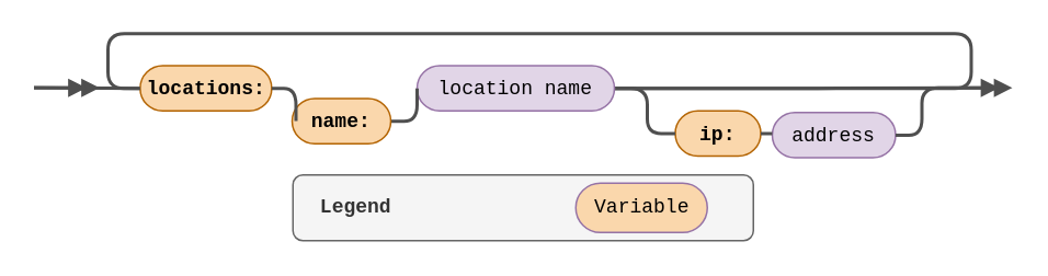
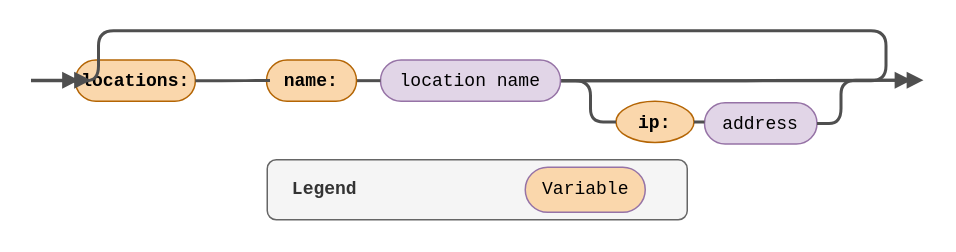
  <mxCell id="0" />
  <mxCell id="1" parent="0" />
  <mxCell id="2" value="" style="group;" parent="1" vertex="1" connectable="0"><mxGeometry x="177.5" y="106" width="280" height="40" as="geometry" /></mxCell>
  <mxCell id="3" value="&lt;b&gt;&amp;nbsp; Legend&lt;/b&gt;" style="text;html=1;align=left;verticalAlign=middle;whiteSpace=wrap;rounded=1;fontFamily=Courier New;perimeterSpacing=6;shadow=0;fillColor=#f5f5f5;fontColor=#333333;strokeColor=#666666;" parent="2" vertex="1"><mxGeometry width="280" height="40" as="geometry" /></mxCell>
  <mxCell id="4" value="&lt;span style=&quot;font-weight: normal;&quot;&gt;Variable&lt;/span&gt;" style="rounded=1;whiteSpace=wrap;html=1;fillColor=#fad7ac;strokeColor=#9673a6;arcSize=50;fontStyle=1;fontFamily=Courier New;perimeterSpacing=6;shadow=0;" parent="2" vertex="1"><mxGeometry x="172" y="5" width="80" height="30" as="geometry" /></mxCell>
  <mxCell id="5" value="" style="group" vertex="1" connectable="0" parent="1"><mxGeometry x="20" y="20" width="595" height="75.53" as="geometry" /></mxCell>
  <mxCell id="6" style="edgeStyle=orthogonalEdgeStyle;shape=connector;rounded=1;orthogonalLoop=1;jettySize=auto;html=1;exitX=0;exitY=0.5;exitDx=0;exitDy=0;labelBackgroundColor=default;strokeColor=#4F4F4F;strokeWidth=2;fontFamily=Helvetica;fontSize=12;fontColor=default;endArrow=none;endFill=0;fontStyle=0" parent="5" source="7" edge="1"><mxGeometry relative="1" as="geometry"><mxPoint y="32.8" as="targetPoint" /></mxGeometry></mxCell>
- <mxCell id="7" value="&lt;p&gt;&lt;font face=&quot;Courier New&quot;&gt;locations:&lt;/font&gt;&lt;/p&gt;" style="rounded=1;whiteSpace=wrap;html=1;arcSize=50;fillColor=#fad7ac;strokeColor=#b46504;fontStyle=1" parent="5" vertex="1"><mxGeometry x="64.57" y="19.53" width="80" height="27.5" as="geometry" /></mxCell>
+ <mxCell id="7" value="&lt;p&gt;&lt;font face=&quot;Courier New&quot;&gt;locations:&lt;/font&gt;&lt;/p&gt;" style="rounded=1;whiteSpace=wrap;html=1;arcSize=50;fillColor=#fad7ac;strokeColor=#b46504;fontStyle=1" parent="5" vertex="1"><mxGeometry x="29.57" y="19.53" width="80" height="27.5" as="geometry" /></mxCell>
  <mxCell id="8" value="" style="edgeStyle=orthogonalEdgeStyle;shape=connector;rounded=1;orthogonalLoop=1;jettySize=auto;html=1;labelBackgroundColor=default;strokeColor=#4F4F4F;strokeWidth=2;fontFamily=Helvetica;fontSize=12;fontColor=default;endArrow=none;endFill=0;fontStyle=0" parent="5" edge="1"><mxGeometry relative="1" as="geometry"><mxPoint x="150" y="33" as="sourcePoint" /><mxPoint x="150" y="33" as="targetPoint" /><Array as="points"><mxPoint x="150" y="33" /><mxPoint x="150" y="33" /></Array></mxGeometry></mxCell>
  <mxCell id="9" value="" style="endArrow=doubleBlock;html=1;rounded=1;labelBackgroundColor=default;strokeColor=#4F4F4F;strokeWidth=2;fontFamily=Helvetica;fontSize=12;fontColor=default;shape=connector;endFill=1;fontStyle=0" parent="5" edge="1"><mxGeometry width="50" height="50" relative="1" as="geometry"><mxPoint x="7.105e-15" y="33" as="sourcePoint" /><mxPoint x="40" y="33" as="targetPoint" /></mxGeometry></mxCell>
  <mxCell id="10" value="" style="group;fontStyle=0" parent="5" vertex="1" connectable="0"><mxGeometry x="390" y="47.03" width="138" height="28.5" as="geometry" /></mxCell>
- <mxCell id="11" value="&lt;p&gt;&lt;font face=&quot;Courier New&quot;&gt;ip:&lt;/font&gt;&lt;/p&gt;" style="rounded=1;whiteSpace=wrap;html=1;arcSize=50;fillColor=#fad7ac;strokeColor=#b46504;fontStyle=1" parent="10" vertex="1"><mxGeometry width="52" height="27.5" as="geometry" /></mxCell>
+ <mxCell id="11" value="&lt;p&gt;&lt;font face=&quot;Courier New&quot;&gt;ip:&lt;/font&gt;&lt;/p&gt;" style="ellipse;whiteSpace=wrap;html=1;arcSize=50;fillColor=#fad7ac;strokeColor=#b46504;fontStyle=1;" parent="10" vertex="1"><mxGeometry width="52" height="27.5" as="geometry" /></mxCell>
  <mxCell id="12" value="&lt;p&gt;&lt;font face=&quot;Courier New&quot;&gt;&lt;span style=&quot;font-weight: normal;&quot;&gt;address&lt;/span&gt;&lt;/font&gt;&lt;/p&gt;" style="rounded=1;whiteSpace=wrap;html=1;arcSize=50;fillColor=#e1d5e7;strokeColor=#9673a6;fontStyle=1" parent="10" vertex="1"><mxGeometry x="59" y="1" width="75" height="27.5" as="geometry" /></mxCell>
  <mxCell id="13" style="edgeStyle=orthogonalEdgeStyle;shape=connector;rounded=1;jumpStyle=none;orthogonalLoop=1;jettySize=auto;html=1;exitX=1;exitY=0.5;exitDx=0;exitDy=0;entryX=0;entryY=0.5;entryDx=0;entryDy=0;labelBackgroundColor=default;strokeColor=#4F4F4F;strokeWidth=2;fontFamily=Helvetica;fontSize=12;fontColor=default;startArrow=none;startFill=0;endArrow=none;endFill=0;elbow=vertical;fontStyle=0" parent="10" source="11" target="12" edge="1"><mxGeometry relative="1" as="geometry" /></mxCell>
  <mxCell id="14" style="edgeStyle=orthogonalEdgeStyle;shape=connector;rounded=1;orthogonalLoop=1;jettySize=auto;html=1;exitX=1;exitY=0.5;exitDx=0;exitDy=0;entryX=0;entryY=0.5;entryDx=0;entryDy=0;labelBackgroundColor=default;strokeColor=#4F4F4F;strokeWidth=2;fontFamily=Helvetica;fontSize=12;fontColor=default;endArrow=none;endFill=0;fontStyle=0" edge="1" parent="5" source="18" target="11"><mxGeometry relative="1" as="geometry" /></mxCell>
  <mxCell id="15" value="" style="endArrow=doubleBlock;html=1;rounded=1;labelBackgroundColor=default;strokeColor=#4F4F4F;strokeWidth=2;fontFamily=Helvetica;fontSize=12;fontColor=default;shape=connector;endFill=1;fontStyle=0" edge="1" parent="5"><mxGeometry width="50" height="50" relative="1" as="geometry"><mxPoint x="570" y="33" as="sourcePoint" /><mxPoint x="595" y="33" as="targetPoint" /></mxGeometry></mxCell>
  <mxCell id="16" style="edgeStyle=orthogonalEdgeStyle;shape=connector;rounded=1;orthogonalLoop=1;jettySize=auto;html=1;exitX=1;exitY=0.5;exitDx=0;exitDy=0;labelBackgroundColor=default;strokeColor=#4F4F4F;strokeWidth=2;fontFamily=Helvetica;fontSize=12;fontColor=default;endArrow=none;endFill=0;fontStyle=0" edge="1" parent="5" source="18"><mxGeometry relative="1" as="geometry"><mxPoint x="580" y="33" as="targetPoint" /></mxGeometry></mxCell>
  <mxCell id="17" style="edgeStyle=orthogonalEdgeStyle;shape=connector;rounded=1;orthogonalLoop=1;jettySize=auto;html=1;exitX=1;exitY=0.5;exitDx=0;exitDy=0;entryX=0;entryY=0.5;entryDx=0;entryDy=0;labelBackgroundColor=default;strokeColor=#4F4F4F;strokeWidth=2;fontFamily=Helvetica;fontSize=12;fontColor=default;endArrow=none;endFill=0;fontStyle=0" edge="1" parent="5" source="18" target="7"><mxGeometry relative="1" as="geometry"><Array as="points"><mxPoint x="570" y="33" /><mxPoint x="570" /><mxPoint x="45" /><mxPoint x="45" y="33" /></Array></mxGeometry></mxCell>
  <mxCell id="18" value="&lt;p&gt;&lt;font face=&quot;Courier New&quot;&gt;&lt;span style=&quot;font-weight: normal;&quot;&gt;location name&lt;/span&gt;&lt;/font&gt;&lt;/p&gt;" style="rounded=1;whiteSpace=wrap;html=1;arcSize=50;fillColor=#e1d5e7;strokeColor=#9673a6;fontStyle=1" parent="5" vertex="1"><mxGeometry x="233" y="19.53" width="120" height="27.5" as="geometry" /></mxCell>
  <mxCell id="19" style="edgeStyle=orthogonalEdgeStyle;shape=connector;rounded=1;orthogonalLoop=1;jettySize=auto;html=1;exitX=1;exitY=0.5;exitDx=0;exitDy=0;labelBackgroundColor=default;strokeColor=#4F4F4F;strokeWidth=2;fontFamily=Helvetica;fontSize=12;fontColor=default;endArrow=none;endFill=0;entryX=0;entryY=0.5;entryDx=0;entryDy=0;fontStyle=0" edge="1" parent="5" source="20" target="18"><mxGeometry relative="1" as="geometry"><mxPoint x="240" y="59" as="targetPoint" /></mxGeometry></mxCell>
- <mxCell id="20" value="&lt;p&gt;&lt;font face=&quot;Courier New&quot;&gt;name:&lt;/font&gt;&lt;/p&gt;" style="rounded=1;whiteSpace=wrap;html=1;arcSize=50;fillColor=#fad7ac;strokeColor=#b46504;fontStyle=1" parent="5" vertex="1"><mxGeometry x="157" y="39.53" width="60" height="27.5" as="geometry" /></mxCell>
+ <mxCell id="20" value="&lt;p&gt;&lt;font face=&quot;Courier New&quot;&gt;name:&lt;/font&gt;&lt;/p&gt;" style="rounded=1;whiteSpace=wrap;html=1;arcSize=50;fillColor=#fad7ac;strokeColor=#b46504;fontStyle=1" parent="5" vertex="1"><mxGeometry x="157" y="19.53" width="60" height="27.5" as="geometry" /></mxCell>
  <mxCell id="21" style="edgeStyle=orthogonalEdgeStyle;shape=connector;rounded=1;orthogonalLoop=1;jettySize=auto;html=1;exitX=1;exitY=0.5;exitDx=0;exitDy=0;entryX=0.039;entryY=0.496;entryDx=0;entryDy=0;entryPerimeter=0;labelBackgroundColor=default;strokeColor=#4F4F4F;strokeWidth=2;fontFamily=Helvetica;fontSize=12;fontColor=default;endArrow=none;endFill=0;fontStyle=0" edge="1" parent="5" source="7" target="20"><mxGeometry relative="1" as="geometry" /></mxCell>
  <mxCell id="22" style="edgeStyle=orthogonalEdgeStyle;shape=connector;rounded=1;orthogonalLoop=1;jettySize=auto;html=1;exitX=1;exitY=0.5;exitDx=0;exitDy=0;labelBackgroundColor=default;strokeColor=#4F4F4F;strokeWidth=2;fontFamily=Helvetica;fontSize=12;fontColor=default;endArrow=none;endFill=0;fontStyle=0" edge="1" parent="5" source="12"><mxGeometry relative="1" as="geometry"><mxPoint x="570" y="33" as="targetPoint" /><Array as="points"><mxPoint x="540" y="62" /><mxPoint x="540" y="33" /></Array></mxGeometry></mxCell>
